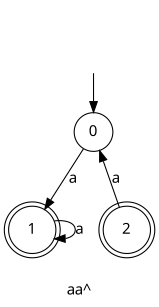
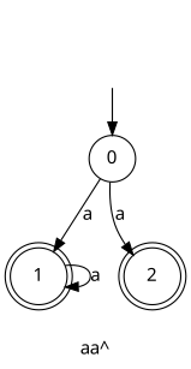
  digraph {
    fontname="Noto Sans"
    label="aa^"
    rankdir=TB
    node [fontname="Noto Sans" shape=doublecircle]
    edge [fontname="Noto Sans"]
    1
    __I__ [shape=circle style=invis width=0]
    0 [shape=circle]
    2
    1 -> 1 [label=a]
    __I__ -> 0
    0 -> 1 [label=a]
-   2 -> 0 [label=a]
+   0 -> 2 [label=a]
  }
